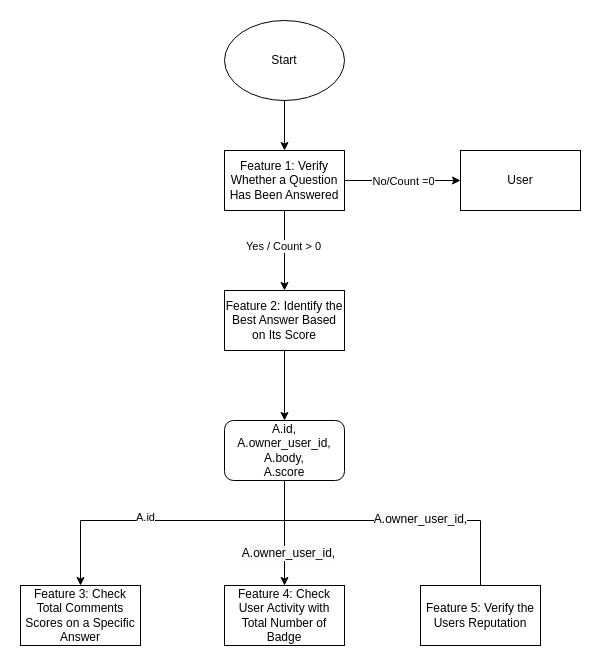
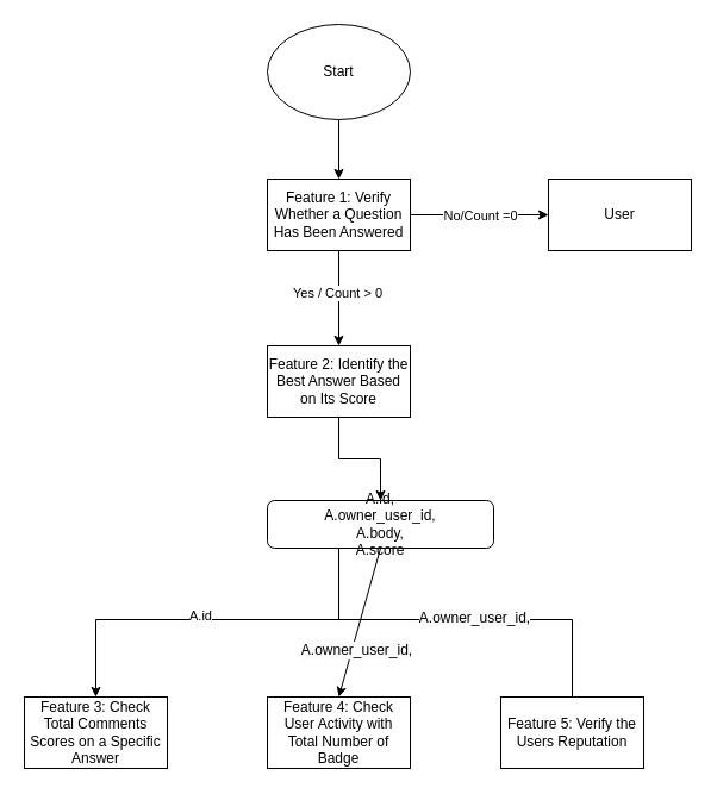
  <mxCell id="0" />
  <mxCell id="1" parent="0" />
  <mxCell id="2" value="" style="edgeStyle=orthogonalEdgeStyle;rounded=0;orthogonalLoop=1;jettySize=auto;html=1;" edge="1" parent="1" source="3" target="8"><mxGeometry relative="1" as="geometry" /></mxCell>
  <mxCell id="3" value="Start" style="ellipse;whiteSpace=wrap;html=1;" vertex="1" parent="1"><mxGeometry x="224" y="20" width="120" height="80" as="geometry" /></mxCell>
  <mxCell id="4" value="" style="edgeStyle=orthogonalEdgeStyle;rounded=0;orthogonalLoop=1;jettySize=auto;html=1;" edge="1" parent="1" source="8" target="10"><mxGeometry relative="1" as="geometry" /></mxCell>
  <mxCell id="5" value="Yes / Count &amp;gt; 0" style="edgeLabel;html=1;align=center;verticalAlign=middle;resizable=0;points=[];" vertex="1" connectable="0" parent="4"><mxGeometry x="-0.125" y="-2" relative="1" as="geometry"><mxPoint as="offset" /></mxGeometry></mxCell>
  <mxCell id="6" value="" style="edgeStyle=orthogonalEdgeStyle;rounded=0;orthogonalLoop=1;jettySize=auto;html=1;" edge="1" parent="1" source="8" target="21"><mxGeometry relative="1" as="geometry" /></mxCell>
  <mxCell id="7" value="No/Count =0" style="edgeLabel;html=1;align=center;verticalAlign=middle;resizable=0;points=[];" vertex="1" connectable="0" parent="6"><mxGeometry relative="1" as="geometry"><mxPoint as="offset" /></mxGeometry></mxCell>
  <mxCell id="8" value="Feature 1: Verify Whether a Question Has Been Answered" style="whiteSpace=wrap;html=1;" vertex="1" parent="1"><mxGeometry x="224" y="150" width="120" height="60" as="geometry" /></mxCell>
  <mxCell id="9" value="" style="edgeStyle=orthogonalEdgeStyle;rounded=0;orthogonalLoop=1;jettySize=auto;html=1;" edge="1" parent="1" source="10" target="11"><mxGeometry relative="1" as="geometry" /></mxCell>
  <mxCell id="10" value="Feature 2: Identify the Best Answer Based on Its Score" style="whiteSpace=wrap;html=1;" vertex="1" parent="1"><mxGeometry x="224" y="290" width="120" height="60" as="geometry" /></mxCell>
- <mxCell id="11" value="A.id,&lt;div&gt;A.owner_user_id,&lt;/div&gt;&lt;div&gt;A.body,&lt;/div&gt;&lt;div&gt;A.score&lt;/div&gt;" style="rounded=1;whiteSpace=wrap;html=1;" vertex="1" parent="1"><mxGeometry x="224" y="420" width="120" height="60" as="geometry" /></mxCell>
+ <mxCell id="11" value="A.id,&lt;div&gt;A.owner_user_id,&lt;/div&gt;&lt;div&gt;A.body,&lt;/div&gt;&lt;div&gt;A.score&lt;/div&gt;" style="rounded=1;whiteSpace=wrap;html=1;" vertex="1" parent="1"><mxGeometry x="224" y="420" width="190" height="40" as="geometry" /></mxCell>
  <mxCell id="12" value="Feature 3: Check Total Comments Scores on a Specific Answer" style="rounded=0;whiteSpace=wrap;html=1;" vertex="1" parent="1"><mxGeometry x="20" y="585" width="120" height="60" as="geometry" /></mxCell>
  <mxCell id="13" value="" style="edgeStyle=orthogonalEdgeStyle;rounded=0;orthogonalLoop=1;jettySize=auto;html=1;exitX=0.5;exitY=1;exitDx=0;exitDy=0;entryX=0.5;entryY=0;entryDx=0;entryDy=0;" edge="1" parent="1" source="11" target="12"><mxGeometry relative="1" as="geometry"><mxPoint x="360" y="590" as="sourcePoint" /><mxPoint x="60" y="530" as="targetPoint" /><Array as="points"><mxPoint x="284" y="520" /><mxPoint x="80" y="520" /></Array></mxGeometry></mxCell>
  <mxCell id="14" value="A.id" style="edgeLabel;html=1;align=center;verticalAlign=middle;resizable=0;points=[];" vertex="1" connectable="0" parent="13"><mxGeometry x="0.166" y="-4" relative="1" as="geometry"><mxPoint as="offset" /></mxGeometry></mxCell>
  <mxCell id="15" value="Feature 4: Check User Activity with Total Number of Badge" style="rounded=0;whiteSpace=wrap;html=1;" vertex="1" parent="1"><mxGeometry x="224" y="585" width="120" height="60" as="geometry" /></mxCell>
  <mxCell id="16" value="Feature 5: Verify the Users Reputation" style="rounded=0;whiteSpace=wrap;html=1;" vertex="1" parent="1"><mxGeometry x="420" y="585" width="120" height="60" as="geometry" /></mxCell>
  <mxCell id="17" value="" style="edgeStyle=orthogonalEdgeStyle;rounded=0;orthogonalLoop=1;jettySize=auto;html=1;exitX=0.5;exitY=1;exitDx=0;exitDy=0;entryX=0.5;entryY=0;entryDx=0;entryDy=0;endArrow=none;" edge="1" parent="1" source="11" target="16"><mxGeometry relative="1" as="geometry"><mxPoint x="540" y="480" as="sourcePoint" /><mxPoint x="480" y="600" as="targetPoint" /><Array as="points"><mxPoint x="284" y="520" /><mxPoint x="480" y="520" /></Array></mxGeometry></mxCell>
  <mxCell id="18" value="&lt;div style=&quot;font-size: 12px; text-wrap: wrap; background-color: rgb(251, 251, 251);&quot;&gt;A.owner_user_id,&lt;/div&gt;&lt;div&gt;&lt;br&gt;&lt;/div&gt;" style="edgeLabel;html=1;align=center;verticalAlign=middle;resizable=0;points=[];" vertex="1" connectable="0" parent="17"><mxGeometry x="0.166" y="-4" relative="1" as="geometry"><mxPoint as="offset" /></mxGeometry></mxCell>
  <mxCell id="19" value="" style="endArrow=classic;html=1;rounded=0;entryX=0.5;entryY=0;entryDx=0;entryDy=0;exitX=0.5;exitY=1;exitDx=0;exitDy=0;" edge="1" parent="1" source="11" target="15"><mxGeometry width="50" height="50" relative="1" as="geometry"><mxPoint x="200" y="510" as="sourcePoint" /><mxPoint x="250" y="460" as="targetPoint" /></mxGeometry></mxCell>
  <mxCell id="20" value="&lt;div style=&quot;font-size: 12px; text-wrap: wrap; background-color: rgb(251, 251, 251);&quot;&gt;A.owner_user_id,&lt;/div&gt;" style="edgeLabel;html=1;align=center;verticalAlign=middle;resizable=0;points=[];" vertex="1" connectable="0" parent="19"><mxGeometry x="0.362" y="3" relative="1" as="geometry"><mxPoint as="offset" /></mxGeometry></mxCell>
  <mxCell id="21" value="User" style="whiteSpace=wrap;html=1;" vertex="1" parent="1"><mxGeometry x="460" y="150" width="120" height="60" as="geometry" /></mxCell>
